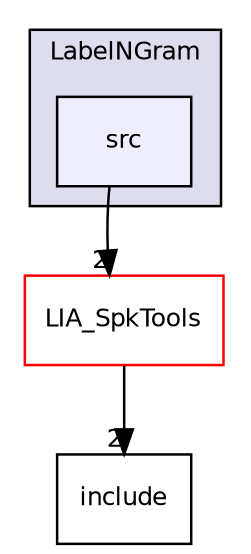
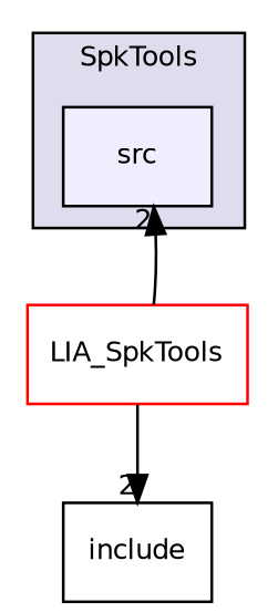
  digraph {
    compound=true
    node [fontname=Helvetica fontsize=10 shape=box style=filled]
    edge [headlabel=2 labeldistance=1.5 labelfontname=Helvetica labelfontsize=10]
    n1 [fillcolor="#eeeeff" label=src pencolor=black]
    n2 [color=red fillcolor=white label=LIA_SpkTools]
    n3 [label=include style=""]
    subgraph cluster_1 {
      bgcolor="#ddddee"
      fontname=Helvetica
      fontsize=10
-     label=LabelNGram
+     label=SpkTools
      pencolor=black
      n1
    }
-   n1 -> n2
+   n2 -> n1
    n2 -> n3
  }
